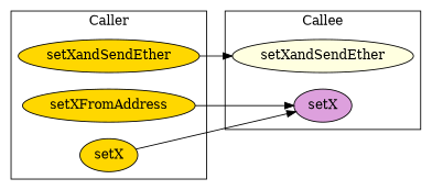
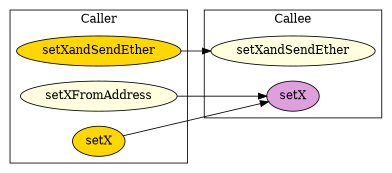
  strict digraph {
    rankdir=LR
    node [style=filled fillcolor=lightyellow]
-   n1 [label=setXFromAddress fillcolor=gold]
+   n1 [label=setXFromAddress]
    n2 [label=setXandSendEther fillcolor=gold]
    n3 [label=setX fillcolor=gold]
    n4 [label=setXandSendEther]
    n5 [label=setX fillcolor=plum]
    subgraph cluster_1 {
      label=Caller
      n1
      n2
      n3
    }
    subgraph cluster_2 {
      label=Callee
      n4
      n5
    }
    subgraph cluster_3 {
      label="[Solidity]"
    }
    n1 -> n5
    n2 -> n4
    n3 -> n5
  }
